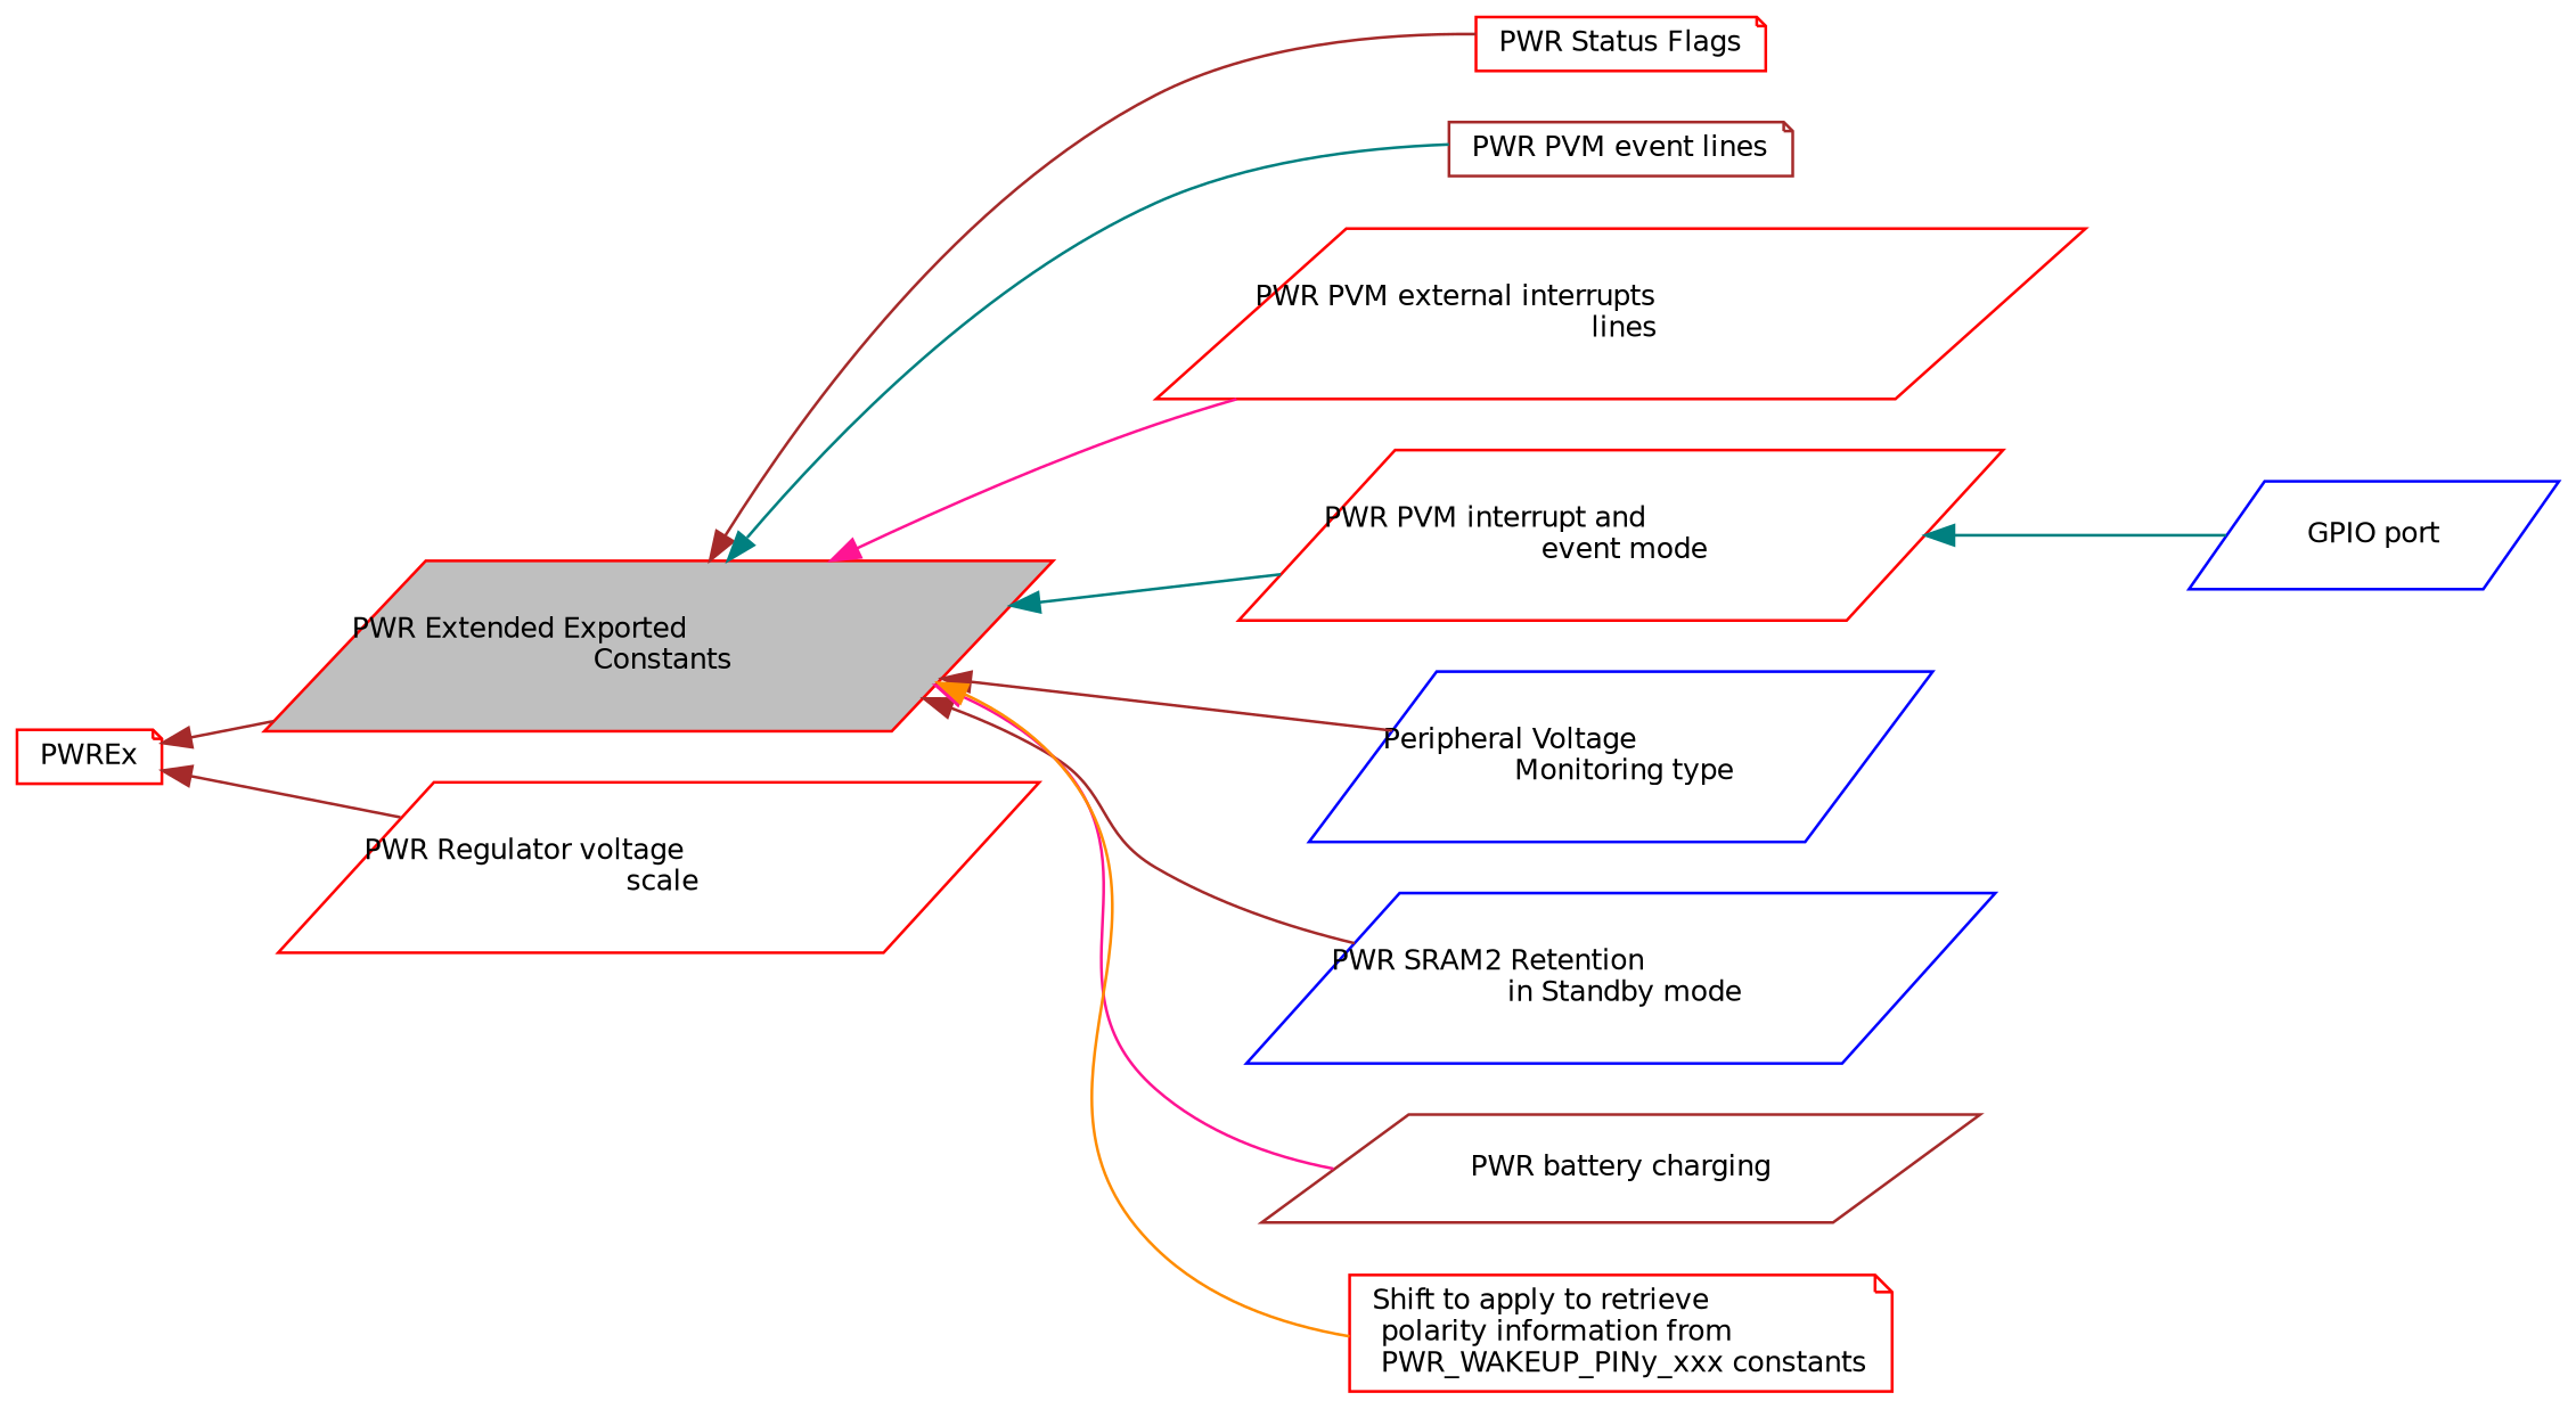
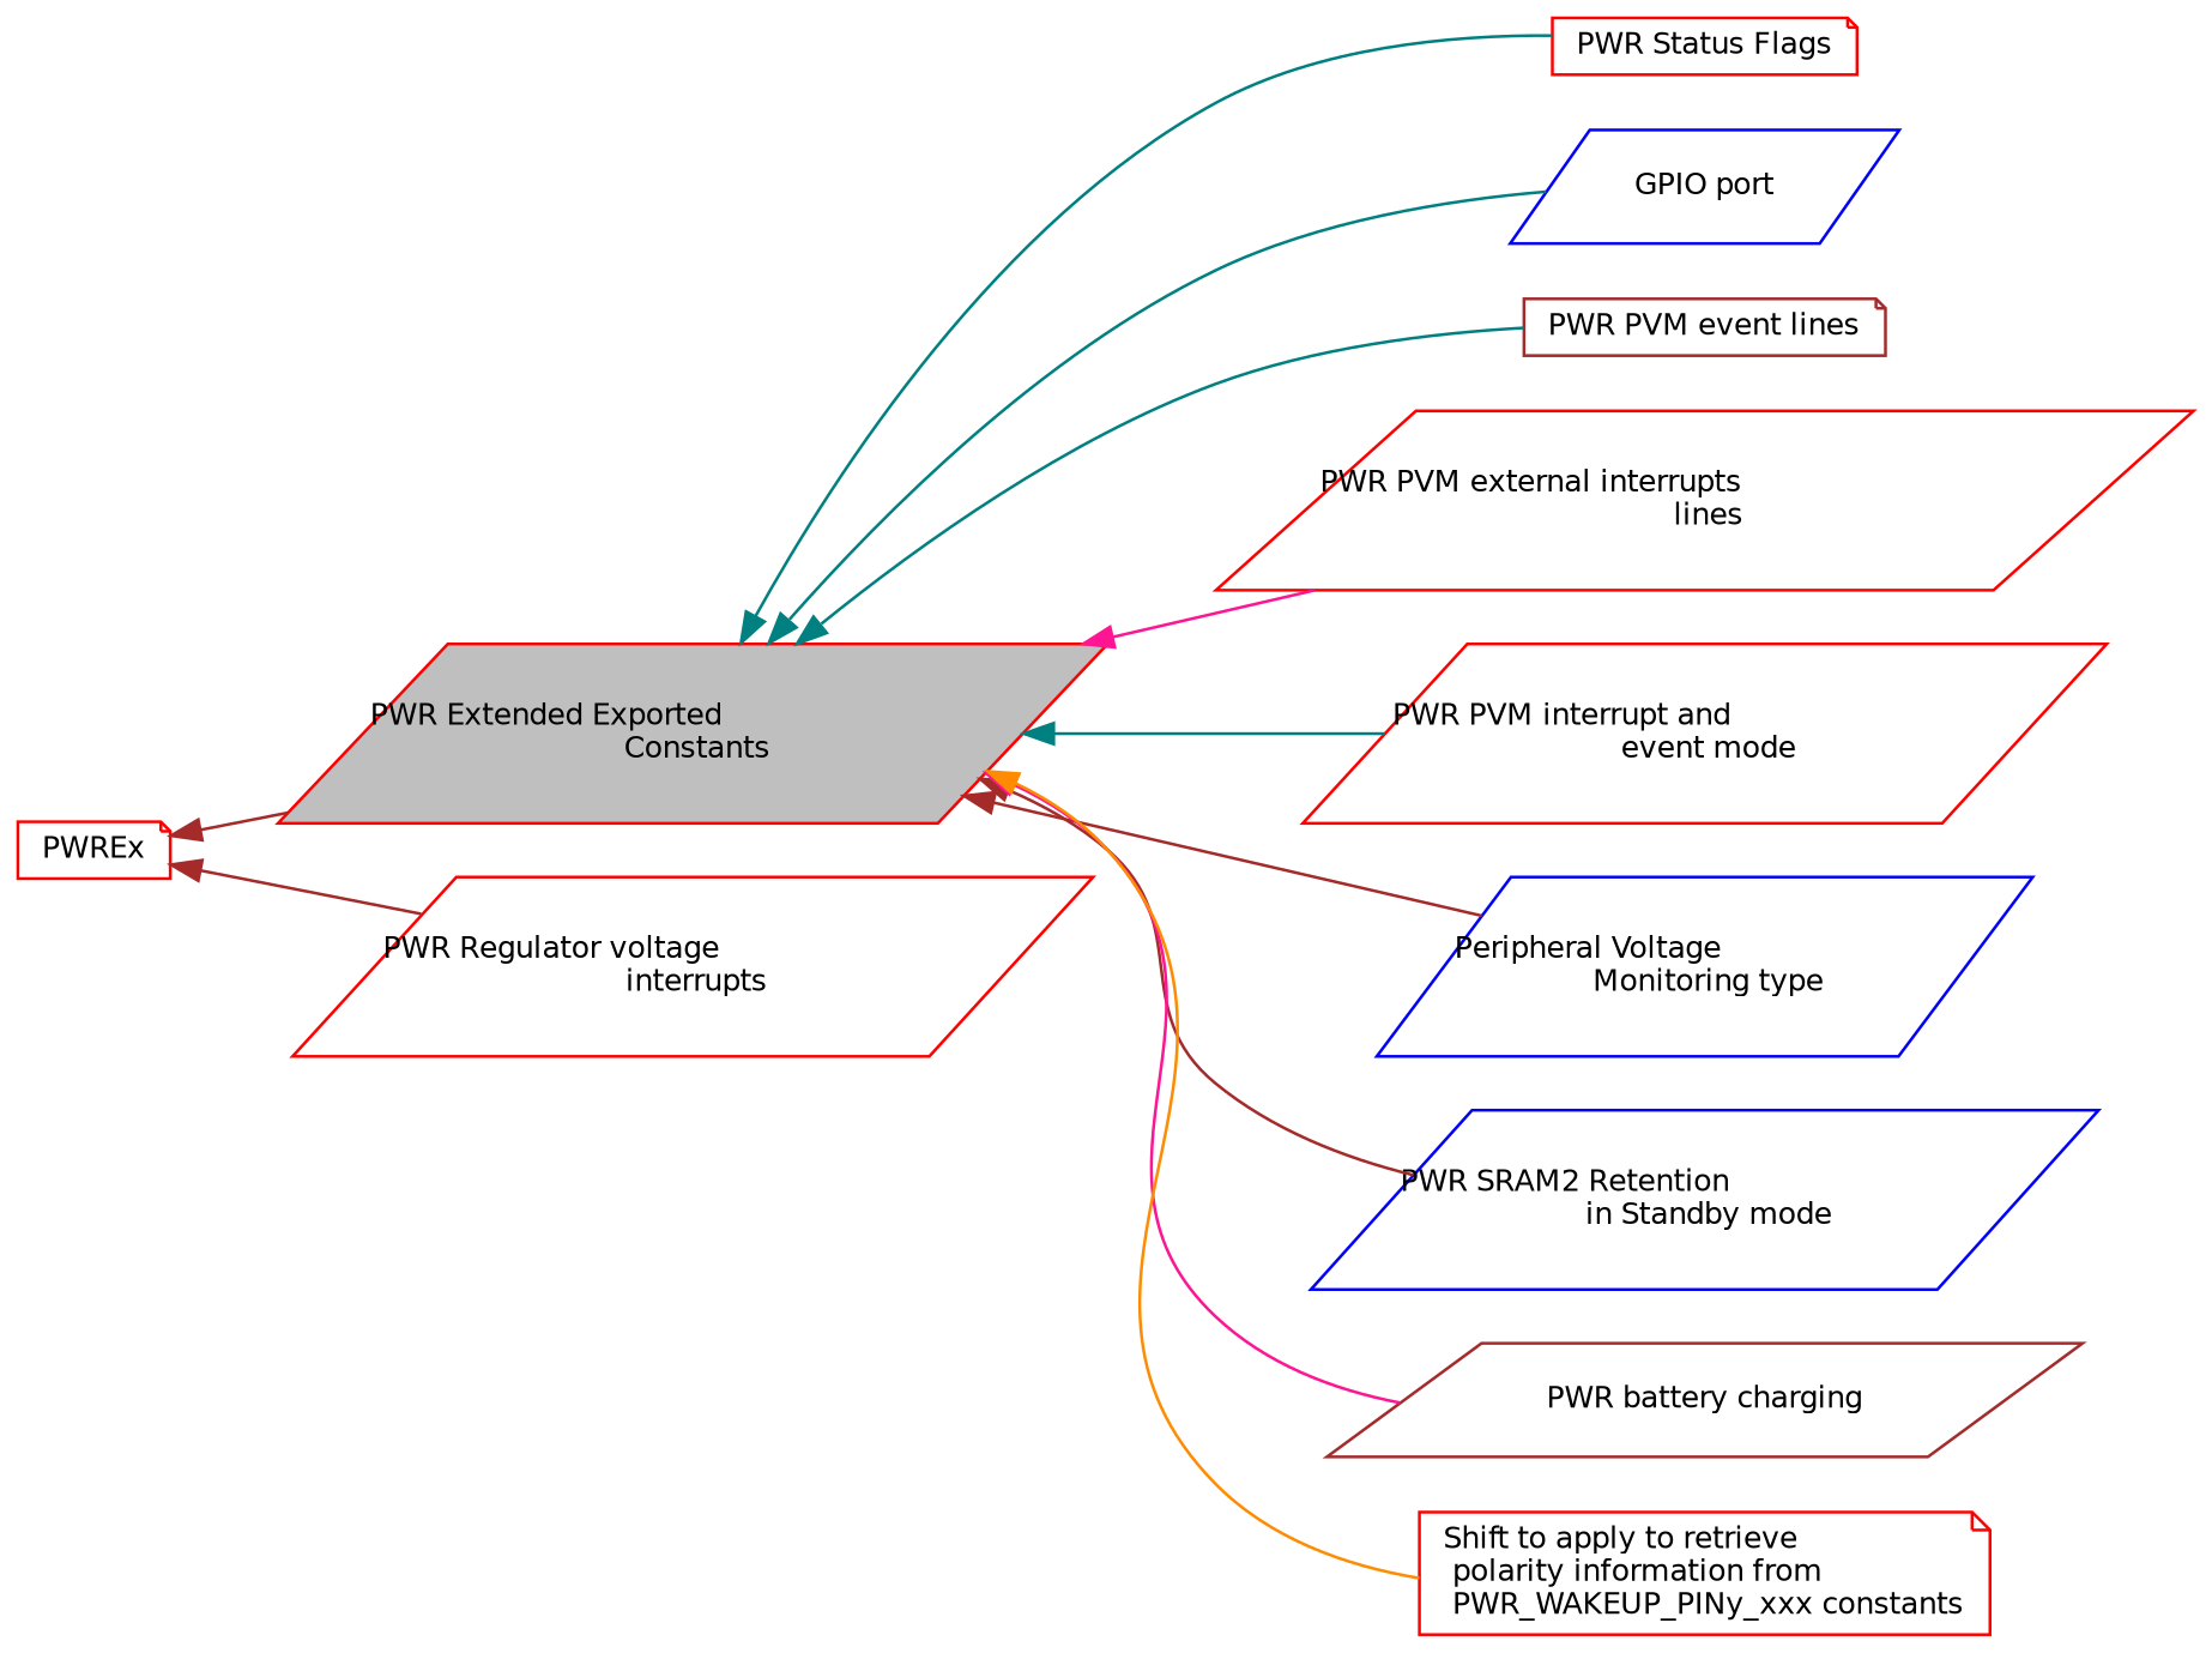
  digraph {
    rankdir=LR
    node [color=red fillcolor=white fontname=Helvetica fontsize=10 shape=parallelogram style=filled]
    edge [color=brown dir=back fontname=Helvetica fontsize=10 labelfontname=Helvetica labelfontsize=10 shape=plaintext style=solid]
    n1 [height=0.2 label=PWREx shape=note width=0.4]
    n2 [fillcolor=grey75 fontcolor=black height=0.2 label="PWR Extended Exported\l Constants" width=0.4]
-   n3 [height=0.2 label="PWR Regulator voltage\l scale" width=0.4]
+   n3 [height=0.2 label="PWR Regulator voltage\l interrupts" width=0.4]
    n4 [height=0.2 label="PWR Status Flags" shape=note width=0.4]
    n5 [color=blue height=0.2 label="GPIO port" width=0.4]
    n6 [color=brown height=0.2 label="PWR PVM event lines" shape=note width=0.4]
    n7 [height=0.2 label="PWR PVM external interrupts\l lines" width=0.4]
    n8 [height=0.2 label="PWR PVM interrupt and\l event mode" width=0.4]
    n9 [color=blue height=0.2 label="Peripheral Voltage\l Monitoring type" width=0.4]
    n10 [color=blue height=0.2 label="PWR SRAM2 Retention\l in Standby mode" width=0.4]
    n11 [color=brown height=0.2 label="PWR battery charging" width=0.4]
    n12 [height=0.2 label="Shift to apply to retrieve\l polarity information from\l PWR_WAKEUP_PINy_xxx constants" shape=note width=0.4]
    n1 -> n2
    n1 -> n3
-   n2 -> n4
-   n8 -> n5 [color=teal]
+   n2 -> n4 [color=teal]
+   n2 -> n5 [color=teal]
    n2 -> n6 [color=teal]
    n2 -> n7 [color=deeppink]
    n2 -> n8 [color=teal]
    n2 -> n9
    n2 -> n10
    n2 -> n11 [color=deeppink]
    n2 -> n12 [color=darkorange]
  }
